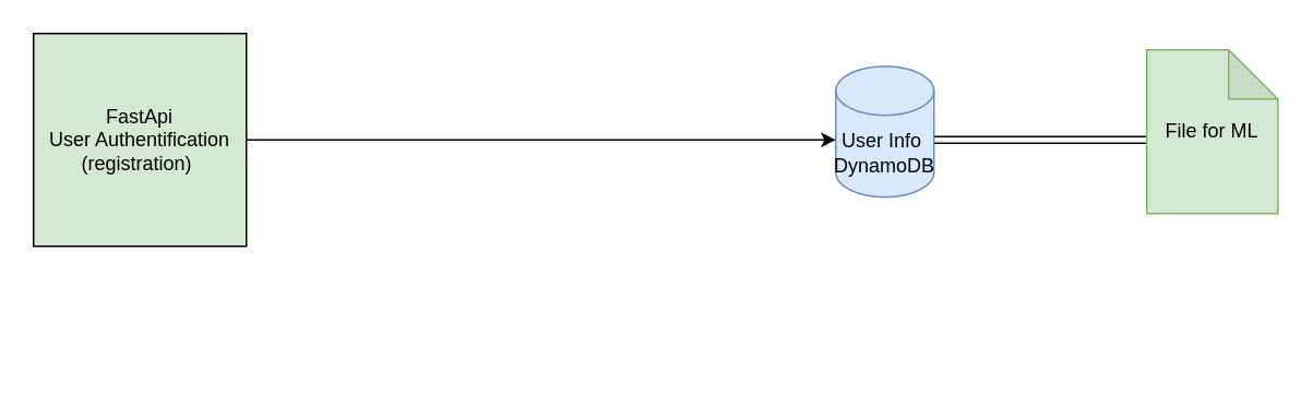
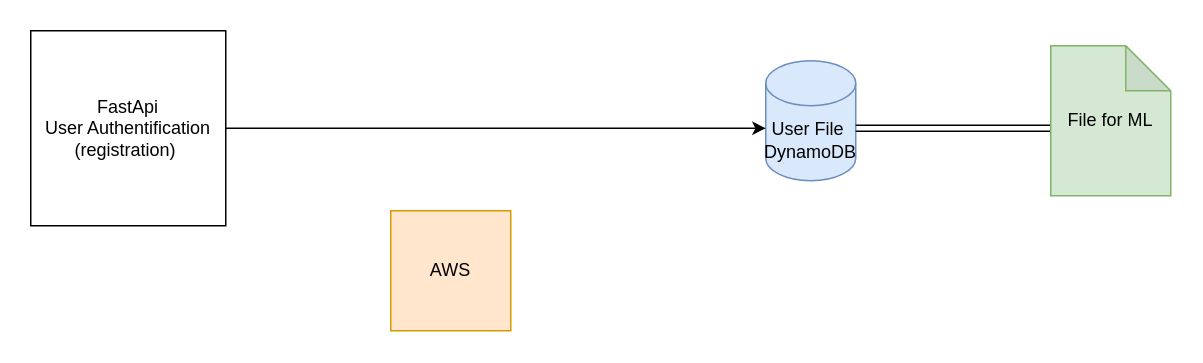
  <mxCell id="0" />
  <mxCell id="1" parent="0" />
- <mxCell id="2" value="FastApi&lt;br&gt;User Authentification&lt;div&gt;(registration)&amp;nbsp;&lt;/div&gt;" style="whiteSpace=wrap;html=1;aspect=fixed;fillColor=#d5e8d4;" vertex="1" parent="1"><mxGeometry x="20" y="20" width="130" height="130" as="geometry" /></mxCell>
- <mxCell id="3" value="User Info&amp;nbsp;&lt;br&gt;DynamoDB" style="shape=cylinder3;whiteSpace=wrap;html=1;boundedLbl=1;backgroundOutline=1;size=15;fillColor=#dae8fc;strokeColor=#6c8ebf;" vertex="1" parent="1"><mxGeometry x="510" y="40" width="60" height="80" as="geometry" /></mxCell>
+ <mxCell id="2" value="FastApi&lt;br&gt;User Authentification&lt;div&gt;(registration)&amp;nbsp;&lt;/div&gt;" style="whiteSpace=wrap;html=1;aspect=fixed;" vertex="1" parent="1"><mxGeometry x="20" y="20" width="130" height="130" as="geometry" /></mxCell>
+ <mxCell id="3" value="User File&amp;nbsp;&lt;br&gt;DynamoDB" style="shape=cylinder3;whiteSpace=wrap;html=1;boundedLbl=1;backgroundOutline=1;size=15;fillColor=#dae8fc;strokeColor=#6c8ebf;" vertex="1" parent="1"><mxGeometry x="510" y="40" width="60" height="80" as="geometry" /></mxCell>
  <mxCell id="4" value="" style="endArrow=classic;html=1;rounded=0;" edge="1" parent="1" source="2"><mxGeometry width="50" height="50" relative="1" as="geometry"><mxPoint x="340" y="330" as="sourcePoint" /><mxPoint x="510" y="85" as="targetPoint" /></mxGeometry></mxCell>
+ <mxCell id="5" value="AWS" style="whiteSpace=wrap;html=1;aspect=fixed;fillColor=#ffe6cc;strokeColor=#d79b00;" vertex="1" parent="1"><mxGeometry x="260" y="140" width="80" height="80" as="geometry" /></mxCell>
  <mxCell id="6" value="" style="shape=link;html=1;rounded=0;exitX=1;exitY=0.5;exitDx=0;exitDy=0;exitPerimeter=0;" edge="1" parent="1"><mxGeometry width="100" relative="1" as="geometry"><mxPoint x="570" y="85" as="sourcePoint" /><mxPoint x="710" y="85" as="targetPoint" /><Array as="points" /></mxGeometry></mxCell>
  <mxCell id="7" value="File for ML" style="shape=note;whiteSpace=wrap;html=1;backgroundOutline=1;darkOpacity=0.05;fillColor=#d5e8d4;strokeColor=#82b366;" vertex="1" parent="1"><mxGeometry x="700" y="30" width="80" height="100" as="geometry" /></mxCell>
